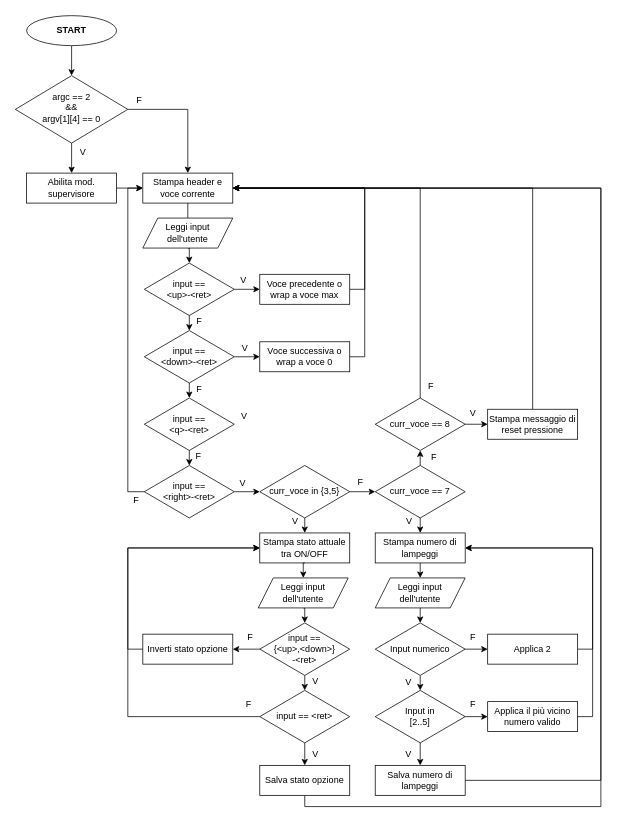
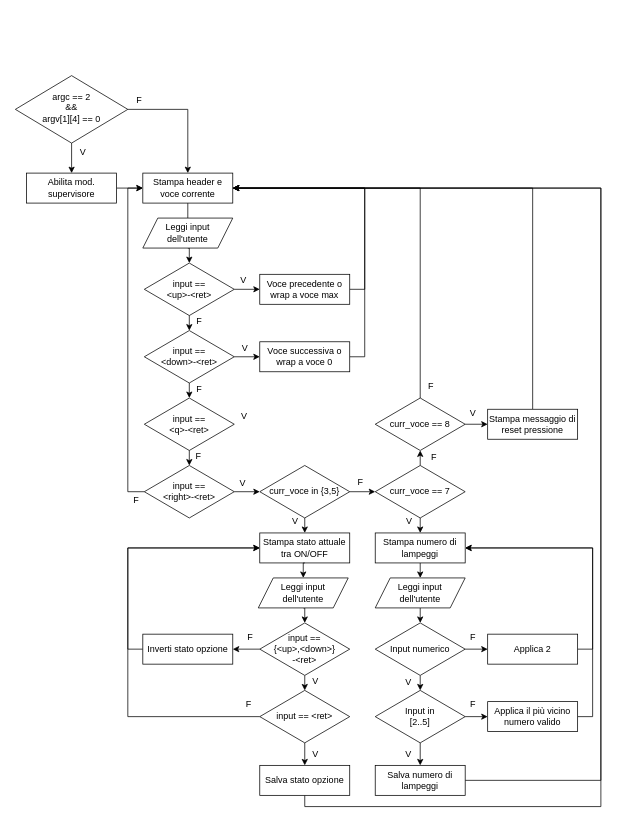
  <mxCell id="0" />
  <mxCell id="1" parent="0" />
  <mxCell id="2" style="edgeStyle=orthogonalEdgeStyle;rounded=0;orthogonalLoop=1;jettySize=auto;html=1;exitX=0.5;exitY=1;exitDx=0;exitDy=0;entryX=0.5;entryY=0;entryDx=0;entryDy=0;" edge="1" parent="1" source="4" target="8"><mxGeometry relative="1" as="geometry" /></mxCell>
  <mxCell id="3" style="edgeStyle=orthogonalEdgeStyle;rounded=0;orthogonalLoop=1;jettySize=auto;html=1;exitX=1;exitY=0.5;exitDx=0;exitDy=0;entryX=0.5;entryY=0;entryDx=0;entryDy=0;" edge="1" parent="1" source="4" target="11"><mxGeometry relative="1" as="geometry" /></mxCell>
  <mxCell id="4" value="&lt;div&gt;argc == 2&lt;/div&gt;&lt;div&gt;&amp;amp;&amp;amp;&lt;/div&gt;&lt;div&gt;argv[1][4] == 0&lt;/div&gt;" style="rhombus;whiteSpace=wrap;html=1;shadow=0;fontFamily=Helvetica;fontSize=12;align=center;strokeWidth=1;spacing=6;spacingTop=-4;" parent="1" vertex="1"><mxGeometry x="20" y="100" width="150" height="90" as="geometry" /></mxCell>
- <mxCell id="5" style="edgeStyle=orthogonalEdgeStyle;rounded=0;orthogonalLoop=1;jettySize=auto;html=1;exitX=0.5;exitY=1;exitDx=0;exitDy=0;entryX=0.5;entryY=0;entryDx=0;entryDy=0;" edge="1" parent="1" source="6" target="4"><mxGeometry relative="1" as="geometry" /></mxCell>
- <mxCell id="6" value="START" style="ellipse;whiteSpace=wrap;html=1;fontStyle=1" vertex="1" parent="1"><mxGeometry x="35" y="20" width="120" height="40" as="geometry" /></mxCell>
  <mxCell id="7" style="edgeStyle=orthogonalEdgeStyle;rounded=0;orthogonalLoop=1;jettySize=auto;html=1;exitX=1;exitY=0.5;exitDx=0;exitDy=0;entryX=0;entryY=0.5;entryDx=0;entryDy=0;" edge="1" parent="1" source="8" target="11"><mxGeometry relative="1" as="geometry" /></mxCell>
  <mxCell id="8" value="Abilita mod. supervisore" style="rounded=0;whiteSpace=wrap;html=1;" vertex="1" parent="1"><mxGeometry x="35" y="230" width="120" height="40" as="geometry" /></mxCell>
  <mxCell id="9" value="V" style="text;html=1;align=center;verticalAlign=middle;resizable=0;points=[];autosize=1;strokeColor=none;fillColor=none;" vertex="1" parent="1"><mxGeometry x="95" y="188" width="30" height="30" as="geometry" /></mxCell>
  <mxCell id="10" style="edgeStyle=orthogonalEdgeStyle;rounded=0;orthogonalLoop=1;jettySize=auto;html=1;exitX=0.5;exitY=1;exitDx=0;exitDy=0;entryX=0.5;entryY=0;entryDx=0;entryDy=0;" edge="1" parent="1" source="11"><mxGeometry relative="1" as="geometry"><mxPoint x="250" y="310" as="targetPoint" /></mxGeometry></mxCell>
  <mxCell id="11" value="Stampa header e voce corrente" style="rounded=0;whiteSpace=wrap;html=1;" vertex="1" parent="1"><mxGeometry x="190" y="230" width="120" height="40" as="geometry" /></mxCell>
  <mxCell id="12" value="F" style="text;html=1;align=center;verticalAlign=middle;resizable=0;points=[];autosize=1;strokeColor=none;fillColor=none;" vertex="1" parent="1"><mxGeometry x="170" y="118" width="30" height="30" as="geometry" /></mxCell>
  <mxCell id="13" style="edgeStyle=orthogonalEdgeStyle;rounded=0;orthogonalLoop=1;jettySize=auto;html=1;exitX=0.5;exitY=1;exitDx=0;exitDy=0;entryX=0.5;entryY=0;entryDx=0;entryDy=0;" edge="1" parent="1" source="14" target="16"><mxGeometry relative="1" as="geometry" /></mxCell>
  <mxCell id="14" value="&lt;div&gt;Leggi input&lt;/div&gt;&lt;div&gt;dell'utente&lt;/div&gt;" style="shape=parallelogram;perimeter=parallelogramPerimeter;whiteSpace=wrap;html=1;fixedSize=1;" vertex="1" parent="1"><mxGeometry x="190" y="290" width="120" height="40" as="geometry" /></mxCell>
  <mxCell id="15" style="edgeStyle=orthogonalEdgeStyle;rounded=0;orthogonalLoop=1;jettySize=auto;html=1;exitX=1;exitY=0.5;exitDx=0;exitDy=0;entryX=0;entryY=0.5;entryDx=0;entryDy=0;" edge="1" parent="1" source="16" target="18"><mxGeometry relative="1" as="geometry" /></mxCell>
  <mxCell id="16" value="&lt;div&gt;input ==&lt;br&gt;&lt;/div&gt;&lt;div&gt;&amp;lt;up&amp;gt;-&amp;lt;ret&amp;gt;&lt;/div&gt;" style="rhombus;whiteSpace=wrap;html=1;" vertex="1" parent="1"><mxGeometry x="192" y="350" width="120" height="70" as="geometry" /></mxCell>
  <mxCell id="17" style="edgeStyle=orthogonalEdgeStyle;rounded=0;orthogonalLoop=1;jettySize=auto;html=1;exitX=1;exitY=0.5;exitDx=0;exitDy=0;entryX=1;entryY=0.5;entryDx=0;entryDy=0;" edge="1" parent="1" source="18" target="11"><mxGeometry relative="1" as="geometry" /></mxCell>
  <mxCell id="18" value="Voce precedente o wrap a voce max" style="rounded=0;whiteSpace=wrap;html=1;" vertex="1" parent="1"><mxGeometry x="346" y="365" width="120" height="40" as="geometry" /></mxCell>
  <mxCell id="19" style="edgeStyle=orthogonalEdgeStyle;rounded=0;orthogonalLoop=1;jettySize=auto;html=1;exitX=0.5;exitY=1;exitDx=0;exitDy=0;entryX=0.5;entryY=0;entryDx=0;entryDy=0;" edge="1" parent="1" target="21"><mxGeometry relative="1" as="geometry"><mxPoint x="252" y="420" as="sourcePoint" /></mxGeometry></mxCell>
  <mxCell id="20" style="edgeStyle=orthogonalEdgeStyle;rounded=0;orthogonalLoop=1;jettySize=auto;html=1;exitX=1;exitY=0.5;exitDx=0;exitDy=0;entryX=0;entryY=0.5;entryDx=0;entryDy=0;" edge="1" parent="1" source="21" target="23"><mxGeometry relative="1" as="geometry" /></mxCell>
  <mxCell id="21" value="&lt;div&gt;input ==&lt;br&gt;&lt;/div&gt;&lt;div&gt;&amp;lt;down&amp;gt;-&amp;lt;ret&amp;gt;&lt;/div&gt;" style="rhombus;whiteSpace=wrap;html=1;" vertex="1" parent="1"><mxGeometry x="192" y="440" width="120" height="70" as="geometry" /></mxCell>
  <mxCell id="22" style="edgeStyle=orthogonalEdgeStyle;rounded=0;orthogonalLoop=1;jettySize=auto;html=1;exitX=1;exitY=0.5;exitDx=0;exitDy=0;entryX=1;entryY=0.5;entryDx=0;entryDy=0;" edge="1" parent="1" source="23" target="11"><mxGeometry relative="1" as="geometry" /></mxCell>
  <mxCell id="23" value="Voce successiva o wrap a voce 0" style="rounded=0;whiteSpace=wrap;html=1;" vertex="1" parent="1"><mxGeometry x="346" y="455" width="120" height="40" as="geometry" /></mxCell>
  <mxCell id="24" style="edgeStyle=orthogonalEdgeStyle;rounded=0;orthogonalLoop=1;jettySize=auto;html=1;exitX=0.5;exitY=1;exitDx=0;exitDy=0;entryX=0.5;entryY=0;entryDx=0;entryDy=0;" edge="1" parent="1" target="25"><mxGeometry relative="1" as="geometry"><mxPoint x="252" y="510" as="sourcePoint" /></mxGeometry></mxCell>
  <mxCell id="25" value="&lt;div&gt;input ==&lt;br&gt;&lt;/div&gt;&lt;div&gt;&amp;lt;q&amp;gt;-&amp;lt;ret&amp;gt;&lt;/div&gt;" style="rhombus;whiteSpace=wrap;html=1;" vertex="1" parent="1"><mxGeometry x="192" y="530" width="120" height="70" as="geometry" /></mxCell>
  <mxCell id="26" style="edgeStyle=orthogonalEdgeStyle;rounded=0;orthogonalLoop=1;jettySize=auto;html=1;exitX=0.5;exitY=1;exitDx=0;exitDy=0;entryX=0.5;entryY=0;entryDx=0;entryDy=0;" edge="1" parent="1" target="29"><mxGeometry relative="1" as="geometry"><mxPoint x="252" y="600" as="sourcePoint" /></mxGeometry></mxCell>
  <mxCell id="27" style="edgeStyle=orthogonalEdgeStyle;rounded=0;orthogonalLoop=1;jettySize=auto;html=1;exitX=1;exitY=0.5;exitDx=0;exitDy=0;entryX=0;entryY=0.5;entryDx=0;entryDy=0;" edge="1" parent="1" source="29"><mxGeometry relative="1" as="geometry"><mxPoint x="346" y="655" as="targetPoint" /></mxGeometry></mxCell>
  <mxCell id="28" style="edgeStyle=orthogonalEdgeStyle;rounded=0;orthogonalLoop=1;jettySize=auto;html=1;exitX=0;exitY=0.5;exitDx=0;exitDy=0;entryX=0;entryY=0.5;entryDx=0;entryDy=0;" edge="1" parent="1" source="29" target="11"><mxGeometry relative="1" as="geometry" /></mxCell>
  <mxCell id="29" value="&lt;div&gt;input ==&lt;br&gt;&lt;/div&gt;&lt;div&gt;&amp;lt;right&amp;gt;-&amp;lt;ret&amp;gt;&lt;/div&gt;" style="rhombus;whiteSpace=wrap;html=1;" vertex="1" parent="1"><mxGeometry x="192" y="620" width="120" height="70" as="geometry" /></mxCell>
  <mxCell id="30" style="edgeStyle=orthogonalEdgeStyle;rounded=0;orthogonalLoop=1;jettySize=auto;html=1;exitX=0.5;exitY=1;exitDx=0;exitDy=0;entryX=0.5;entryY=0;entryDx=0;entryDy=0;" edge="1" parent="1" target="31"><mxGeometry relative="1" as="geometry"><mxPoint x="406" y="690" as="sourcePoint" /></mxGeometry></mxCell>
  <mxCell id="31" value="Stampa stato attuale tra ON/OFF" style="rounded=0;whiteSpace=wrap;html=1;" vertex="1" parent="1"><mxGeometry x="346" y="710" width="120" height="40" as="geometry" /></mxCell>
  <mxCell id="32" style="edgeStyle=orthogonalEdgeStyle;rounded=0;orthogonalLoop=1;jettySize=auto;html=1;exitX=0.5;exitY=1;exitDx=0;exitDy=0;entryX=0.5;entryY=0;entryDx=0;entryDy=0;" edge="1" parent="1" target="34"><mxGeometry relative="1" as="geometry"><mxPoint x="406" y="750" as="sourcePoint" /><mxPoint x="406" y="790" as="targetPoint" /></mxGeometry></mxCell>
  <mxCell id="33" style="edgeStyle=orthogonalEdgeStyle;rounded=0;orthogonalLoop=1;jettySize=auto;html=1;exitX=0.5;exitY=1;exitDx=0;exitDy=0;entryX=0.5;entryY=0;entryDx=0;entryDy=0;" edge="1" parent="1" source="34" target="37"><mxGeometry relative="1" as="geometry" /></mxCell>
  <mxCell id="34" value="&lt;div&gt;Leggi input&lt;/div&gt;&lt;div&gt;dell'utente&lt;/div&gt;" style="shape=parallelogram;perimeter=parallelogramPerimeter;whiteSpace=wrap;html=1;fixedSize=1;" vertex="1" parent="1"><mxGeometry x="344" y="770" width="120" height="40" as="geometry" /></mxCell>
  <mxCell id="35" style="edgeStyle=orthogonalEdgeStyle;rounded=0;orthogonalLoop=1;jettySize=auto;html=1;exitX=0;exitY=0.5;exitDx=0;exitDy=0;entryX=1;entryY=0.5;entryDx=0;entryDy=0;" edge="1" parent="1" source="37" target="41"><mxGeometry relative="1" as="geometry" /></mxCell>
  <mxCell id="36" style="edgeStyle=orthogonalEdgeStyle;rounded=0;orthogonalLoop=1;jettySize=auto;html=1;exitX=0.5;exitY=1;exitDx=0;exitDy=0;entryX=0.5;entryY=0;entryDx=0;entryDy=0;" edge="1" parent="1" source="37" target="44"><mxGeometry relative="1" as="geometry" /></mxCell>
  <mxCell id="37" value="&lt;div&gt;input ==&lt;br&gt;&lt;/div&gt;&lt;div&gt;{&amp;lt;up&amp;gt;,&amp;lt;down&amp;gt;}&lt;/div&gt;&lt;div&gt;-&amp;lt;ret&amp;gt;&lt;/div&gt;" style="rhombus;whiteSpace=wrap;html=1;" vertex="1" parent="1"><mxGeometry x="346" y="830" width="120" height="70" as="geometry" /></mxCell>
  <mxCell id="38" style="edgeStyle=orthogonalEdgeStyle;rounded=0;orthogonalLoop=1;jettySize=auto;html=1;exitX=1;exitY=0.5;exitDx=0;exitDy=0;entryX=0;entryY=0.5;entryDx=0;entryDy=0;" edge="1" parent="1" source="39" target="49"><mxGeometry relative="1" as="geometry" /></mxCell>
  <mxCell id="39" value="curr_voce in {3,5}" style="rhombus;whiteSpace=wrap;html=1;" vertex="1" parent="1"><mxGeometry x="346" y="620" width="120" height="70" as="geometry" /></mxCell>
  <mxCell id="40" style="edgeStyle=orthogonalEdgeStyle;rounded=0;orthogonalLoop=1;jettySize=auto;html=1;exitX=0;exitY=0.5;exitDx=0;exitDy=0;entryX=0;entryY=0.5;entryDx=0;entryDy=0;" edge="1" parent="1" source="41" target="31"><mxGeometry relative="1" as="geometry" /></mxCell>
  <mxCell id="41" value="Inverti stato opzione" style="rounded=0;whiteSpace=wrap;html=1;" vertex="1" parent="1"><mxGeometry x="190" y="845" width="120" height="40" as="geometry" /></mxCell>
  <mxCell id="42" style="edgeStyle=orthogonalEdgeStyle;rounded=0;orthogonalLoop=1;jettySize=auto;html=1;exitX=0.5;exitY=1;exitDx=0;exitDy=0;entryX=0.5;entryY=0;entryDx=0;entryDy=0;" edge="1" parent="1" source="44" target="46"><mxGeometry relative="1" as="geometry" /></mxCell>
  <mxCell id="43" style="edgeStyle=orthogonalEdgeStyle;rounded=0;orthogonalLoop=1;jettySize=auto;html=1;exitX=0;exitY=0.5;exitDx=0;exitDy=0;entryX=0;entryY=0.5;entryDx=0;entryDy=0;" edge="1" parent="1" source="44" target="31"><mxGeometry relative="1" as="geometry"><Array as="points"><mxPoint x="170" y="955" /><mxPoint x="170" y="730" /></Array></mxGeometry></mxCell>
  <mxCell id="44" value="&lt;div&gt;input == &amp;lt;ret&amp;gt;&lt;/div&gt;" style="rhombus;whiteSpace=wrap;html=1;" vertex="1" parent="1"><mxGeometry x="346" y="920" width="120" height="70" as="geometry" /></mxCell>
  <mxCell id="45" style="edgeStyle=orthogonalEdgeStyle;rounded=0;orthogonalLoop=1;jettySize=auto;html=1;exitX=0.5;exitY=1;exitDx=0;exitDy=0;entryX=1;entryY=0.5;entryDx=0;entryDy=0;" edge="1" parent="1" source="46" target="11"><mxGeometry relative="1" as="geometry"><Array as="points"><mxPoint x="406" y="1075" /><mxPoint x="801" y="1075" /><mxPoint x="801" y="250" /></Array></mxGeometry></mxCell>
  <mxCell id="46" value="Salva stato opzione" style="rounded=0;whiteSpace=wrap;html=1;" vertex="1" parent="1"><mxGeometry x="346" y="1020" width="120" height="40" as="geometry" /></mxCell>
  <mxCell id="47" style="edgeStyle=orthogonalEdgeStyle;rounded=0;orthogonalLoop=1;jettySize=auto;html=1;exitX=0.5;exitY=1;exitDx=0;exitDy=0;entryX=0.5;entryY=0;entryDx=0;entryDy=0;" edge="1" parent="1" source="49" target="51"><mxGeometry relative="1" as="geometry" /></mxCell>
  <mxCell id="48" style="edgeStyle=orthogonalEdgeStyle;rounded=0;orthogonalLoop=1;jettySize=auto;html=1;exitX=0.5;exitY=0;exitDx=0;exitDy=0;entryX=0.5;entryY=1;entryDx=0;entryDy=0;" edge="1" parent="1" source="49" target="63"><mxGeometry relative="1" as="geometry" /></mxCell>
  <mxCell id="49" value="curr_voce == 7" style="rhombus;whiteSpace=wrap;html=1;" vertex="1" parent="1"><mxGeometry x="500" y="620" width="120" height="70" as="geometry" /></mxCell>
  <mxCell id="50" style="edgeStyle=orthogonalEdgeStyle;rounded=0;orthogonalLoop=1;jettySize=auto;html=1;exitX=0.5;exitY=1;exitDx=0;exitDy=0;entryX=0.5;entryY=0;entryDx=0;entryDy=0;" edge="1" parent="1" source="51" target="53"><mxGeometry relative="1" as="geometry" /></mxCell>
  <mxCell id="51" value="Stampa numero di lampeggi" style="rounded=0;whiteSpace=wrap;html=1;" vertex="1" parent="1"><mxGeometry x="500" y="710" width="120" height="40" as="geometry" /></mxCell>
  <mxCell id="52" style="edgeStyle=orthogonalEdgeStyle;rounded=0;orthogonalLoop=1;jettySize=auto;html=1;exitX=0.5;exitY=1;exitDx=0;exitDy=0;entryX=0.5;entryY=0;entryDx=0;entryDy=0;" edge="1" parent="1" source="53" target="68"><mxGeometry relative="1" as="geometry" /></mxCell>
  <mxCell id="53" value="&lt;div&gt;Leggi input&lt;/div&gt;&lt;div&gt;dell'utente&lt;/div&gt;" style="shape=parallelogram;perimeter=parallelogramPerimeter;whiteSpace=wrap;html=1;fixedSize=1;" vertex="1" parent="1"><mxGeometry x="500" y="770" width="120" height="40" as="geometry" /></mxCell>
  <mxCell id="54" style="edgeStyle=orthogonalEdgeStyle;rounded=0;orthogonalLoop=1;jettySize=auto;html=1;exitX=0.5;exitY=1;exitDx=0;exitDy=0;entryX=0.5;entryY=0;entryDx=0;entryDy=0;" edge="1" parent="1" source="56" target="58"><mxGeometry relative="1" as="geometry" /></mxCell>
  <mxCell id="55" style="edgeStyle=orthogonalEdgeStyle;rounded=0;orthogonalLoop=1;jettySize=auto;html=1;exitX=1;exitY=0.5;exitDx=0;exitDy=0;entryX=0;entryY=0.5;entryDx=0;entryDy=0;" edge="1" parent="1" source="56" target="60"><mxGeometry relative="1" as="geometry" /></mxCell>
  <mxCell id="56" value="&lt;div&gt;Input in&lt;/div&gt;&lt;div&gt;[2..5]&lt;br&gt;&lt;/div&gt;" style="rhombus;whiteSpace=wrap;html=1;" vertex="1" parent="1"><mxGeometry x="500" y="920" width="120" height="70" as="geometry" /></mxCell>
  <mxCell id="57" style="edgeStyle=orthogonalEdgeStyle;rounded=0;orthogonalLoop=1;jettySize=auto;html=1;exitX=1;exitY=0.5;exitDx=0;exitDy=0;entryX=1;entryY=0.5;entryDx=0;entryDy=0;" edge="1" parent="1" source="58" target="11"><mxGeometry relative="1" as="geometry"><Array as="points"><mxPoint x="801" y="1040" /><mxPoint x="801" y="250" /></Array></mxGeometry></mxCell>
  <mxCell id="58" value="&lt;div&gt;Salva numero di&lt;/div&gt;&lt;div&gt;lampeggi&lt;br&gt;&lt;/div&gt;" style="rounded=0;whiteSpace=wrap;html=1;" vertex="1" parent="1"><mxGeometry x="500" y="1020" width="120" height="40" as="geometry" /></mxCell>
  <mxCell id="59" style="edgeStyle=orthogonalEdgeStyle;rounded=0;orthogonalLoop=1;jettySize=auto;html=1;exitX=1;exitY=0.5;exitDx=0;exitDy=0;entryX=1;entryY=0.5;entryDx=0;entryDy=0;" edge="1" parent="1" source="60" target="51"><mxGeometry relative="1" as="geometry" /></mxCell>
  <mxCell id="60" value="Applica il più vicino numero valido" style="rounded=0;whiteSpace=wrap;html=1;" vertex="1" parent="1"><mxGeometry x="650" y="935" width="120" height="40" as="geometry" /></mxCell>
  <mxCell id="61" style="edgeStyle=orthogonalEdgeStyle;rounded=0;orthogonalLoop=1;jettySize=auto;html=1;exitX=1;exitY=0.5;exitDx=0;exitDy=0;entryX=0;entryY=0.5;entryDx=0;entryDy=0;" edge="1" parent="1" source="63" target="65"><mxGeometry relative="1" as="geometry" /></mxCell>
  <mxCell id="62" style="edgeStyle=orthogonalEdgeStyle;rounded=0;orthogonalLoop=1;jettySize=auto;html=1;exitX=0.5;exitY=0;exitDx=0;exitDy=0;entryX=1;entryY=0.5;entryDx=0;entryDy=0;" edge="1" parent="1" source="63" target="11"><mxGeometry relative="1" as="geometry" /></mxCell>
  <mxCell id="63" value="curr_voce == 8" style="rhombus;whiteSpace=wrap;html=1;" vertex="1" parent="1"><mxGeometry x="500" y="530" width="120" height="70" as="geometry" /></mxCell>
  <mxCell id="64" style="edgeStyle=orthogonalEdgeStyle;rounded=0;orthogonalLoop=1;jettySize=auto;html=1;exitX=0.5;exitY=0;exitDx=0;exitDy=0;entryX=1;entryY=0.5;entryDx=0;entryDy=0;" edge="1" parent="1" source="65" target="11"><mxGeometry relative="1" as="geometry" /></mxCell>
  <mxCell id="65" value="Stampa messaggio di reset pressione" style="rounded=0;whiteSpace=wrap;html=1;" vertex="1" parent="1"><mxGeometry x="650" y="545" width="120" height="40" as="geometry" /></mxCell>
  <mxCell id="66" style="edgeStyle=orthogonalEdgeStyle;rounded=0;orthogonalLoop=1;jettySize=auto;html=1;exitX=1;exitY=0.5;exitDx=0;exitDy=0;entryX=0;entryY=0.5;entryDx=0;entryDy=0;" edge="1" parent="1" source="68" target="70"><mxGeometry relative="1" as="geometry" /></mxCell>
  <mxCell id="67" style="edgeStyle=orthogonalEdgeStyle;rounded=0;orthogonalLoop=1;jettySize=auto;html=1;exitX=0.5;exitY=1;exitDx=0;exitDy=0;entryX=0.5;entryY=0;entryDx=0;entryDy=0;" edge="1" parent="1" source="68" target="56"><mxGeometry relative="1" as="geometry" /></mxCell>
  <mxCell id="68" value="Input numerico" style="rhombus;whiteSpace=wrap;html=1;" vertex="1" parent="1"><mxGeometry x="500" y="830" width="120" height="70" as="geometry" /></mxCell>
  <mxCell id="69" style="edgeStyle=orthogonalEdgeStyle;rounded=0;orthogonalLoop=1;jettySize=auto;html=1;exitX=1;exitY=0.5;exitDx=0;exitDy=0;entryX=1;entryY=0.5;entryDx=0;entryDy=0;" edge="1" parent="1" source="70" target="51"><mxGeometry relative="1" as="geometry" /></mxCell>
  <mxCell id="70" value="Applica 2" style="rounded=0;whiteSpace=wrap;html=1;" vertex="1" parent="1"><mxGeometry x="650" y="845" width="120" height="40" as="geometry" /></mxCell>
  <mxCell id="71" value="V" style="text;html=1;align=center;verticalAlign=middle;resizable=0;points=[];autosize=1;strokeColor=none;fillColor=none;" vertex="1" parent="1"><mxGeometry x="309" y="358" width="30" height="30" as="geometry" /></mxCell>
  <mxCell id="72" value="F" style="text;html=1;align=center;verticalAlign=middle;resizable=0;points=[];autosize=1;strokeColor=none;fillColor=none;" vertex="1" parent="1"><mxGeometry x="250" y="413" width="30" height="30" as="geometry" /></mxCell>
  <mxCell id="73" value="F" style="text;html=1;align=center;verticalAlign=middle;resizable=0;points=[];autosize=1;strokeColor=none;fillColor=none;" vertex="1" parent="1"><mxGeometry x="250" y="503" width="30" height="30" as="geometry" /></mxCell>
  <mxCell id="74" value="F" style="text;html=1;align=center;verticalAlign=middle;resizable=0;points=[];autosize=1;strokeColor=none;fillColor=none;" vertex="1" parent="1"><mxGeometry x="249" y="593" width="30" height="30" as="geometry" /></mxCell>
  <mxCell id="75" value="F" style="text;html=1;align=center;verticalAlign=middle;resizable=0;points=[];autosize=1;strokeColor=none;fillColor=none;" vertex="1" parent="1"><mxGeometry x="166" y="652" width="30" height="30" as="geometry" /></mxCell>
  <mxCell id="76" value="V" style="text;html=1;align=center;verticalAlign=middle;resizable=0;points=[];autosize=1;strokeColor=none;fillColor=none;" vertex="1" parent="1"><mxGeometry x="311" y="449" width="30" height="30" as="geometry" /></mxCell>
  <mxCell id="77" value="V" style="text;html=1;align=center;verticalAlign=middle;resizable=0;points=[];autosize=1;strokeColor=none;fillColor=none;" vertex="1" parent="1"><mxGeometry x="310" y="540" width="30" height="30" as="geometry" /></mxCell>
  <mxCell id="78" value="V" style="text;html=1;align=center;verticalAlign=middle;resizable=0;points=[];autosize=1;strokeColor=none;fillColor=none;" vertex="1" parent="1"><mxGeometry x="308" y="629" width="30" height="30" as="geometry" /></mxCell>
  <mxCell id="79" value="V" style="text;html=1;align=center;verticalAlign=middle;resizable=0;points=[];autosize=1;strokeColor=none;fillColor=none;" vertex="1" parent="1"><mxGeometry x="378" y="679" width="30" height="30" as="geometry" /></mxCell>
  <mxCell id="80" value="V" style="text;html=1;align=center;verticalAlign=middle;resizable=0;points=[];autosize=1;strokeColor=none;fillColor=none;" vertex="1" parent="1"><mxGeometry x="530" y="680" width="30" height="30" as="geometry" /></mxCell>
  <mxCell id="81" value="V" style="text;html=1;align=center;verticalAlign=middle;resizable=0;points=[];autosize=1;strokeColor=none;fillColor=none;" vertex="1" parent="1"><mxGeometry x="615" y="536" width="30" height="30" as="geometry" /></mxCell>
  <mxCell id="82" value="F" style="text;html=1;align=center;verticalAlign=middle;resizable=0;points=[];autosize=1;strokeColor=none;fillColor=none;" vertex="1" parent="1"><mxGeometry x="465" y="627" width="30" height="30" as="geometry" /></mxCell>
  <mxCell id="83" value="F" style="text;html=1;align=center;verticalAlign=middle;resizable=0;points=[];autosize=1;strokeColor=none;fillColor=none;" vertex="1" parent="1"><mxGeometry x="563" y="594" width="30" height="30" as="geometry" /></mxCell>
  <mxCell id="84" value="V" style="text;html=1;align=center;verticalAlign=middle;resizable=0;points=[];autosize=1;strokeColor=none;fillColor=none;" vertex="1" parent="1"><mxGeometry x="405" y="893" width="30" height="30" as="geometry" /></mxCell>
  <mxCell id="85" value="V" style="text;html=1;align=center;verticalAlign=middle;resizable=0;points=[];autosize=1;strokeColor=none;fillColor=none;" vertex="1" parent="1"><mxGeometry x="529" y="894" width="30" height="30" as="geometry" /></mxCell>
  <mxCell id="86" value="V" style="text;html=1;align=center;verticalAlign=middle;resizable=0;points=[];autosize=1;strokeColor=none;fillColor=none;" vertex="1" parent="1"><mxGeometry x="405" y="990" width="30" height="30" as="geometry" /></mxCell>
  <mxCell id="87" value="V" style="text;html=1;align=center;verticalAlign=middle;resizable=0;points=[];autosize=1;strokeColor=none;fillColor=none;" vertex="1" parent="1"><mxGeometry x="529" y="990" width="30" height="30" as="geometry" /></mxCell>
  <mxCell id="88" value="F" style="text;html=1;align=center;verticalAlign=middle;resizable=0;points=[];autosize=1;strokeColor=none;fillColor=none;" vertex="1" parent="1"><mxGeometry x="318" y="834" width="30" height="30" as="geometry" /></mxCell>
  <mxCell id="89" value="F" style="text;html=1;align=center;verticalAlign=middle;resizable=0;points=[];autosize=1;strokeColor=none;fillColor=none;" vertex="1" parent="1"><mxGeometry x="316" y="924" width="30" height="30" as="geometry" /></mxCell>
  <mxCell id="90" value="F" style="text;html=1;align=center;verticalAlign=middle;resizable=0;points=[];autosize=1;strokeColor=none;fillColor=none;" vertex="1" parent="1"><mxGeometry x="615" y="834" width="30" height="30" as="geometry" /></mxCell>
  <mxCell id="91" value="F" style="text;html=1;align=center;verticalAlign=middle;resizable=0;points=[];autosize=1;strokeColor=none;fillColor=none;" vertex="1" parent="1"><mxGeometry x="615" y="924" width="30" height="30" as="geometry" /></mxCell>
  <mxCell id="92" value="F" style="text;html=1;align=center;verticalAlign=middle;resizable=0;points=[];autosize=1;strokeColor=none;fillColor=none;" vertex="1" parent="1"><mxGeometry x="559" y="500" width="30" height="30" as="geometry" /></mxCell>
